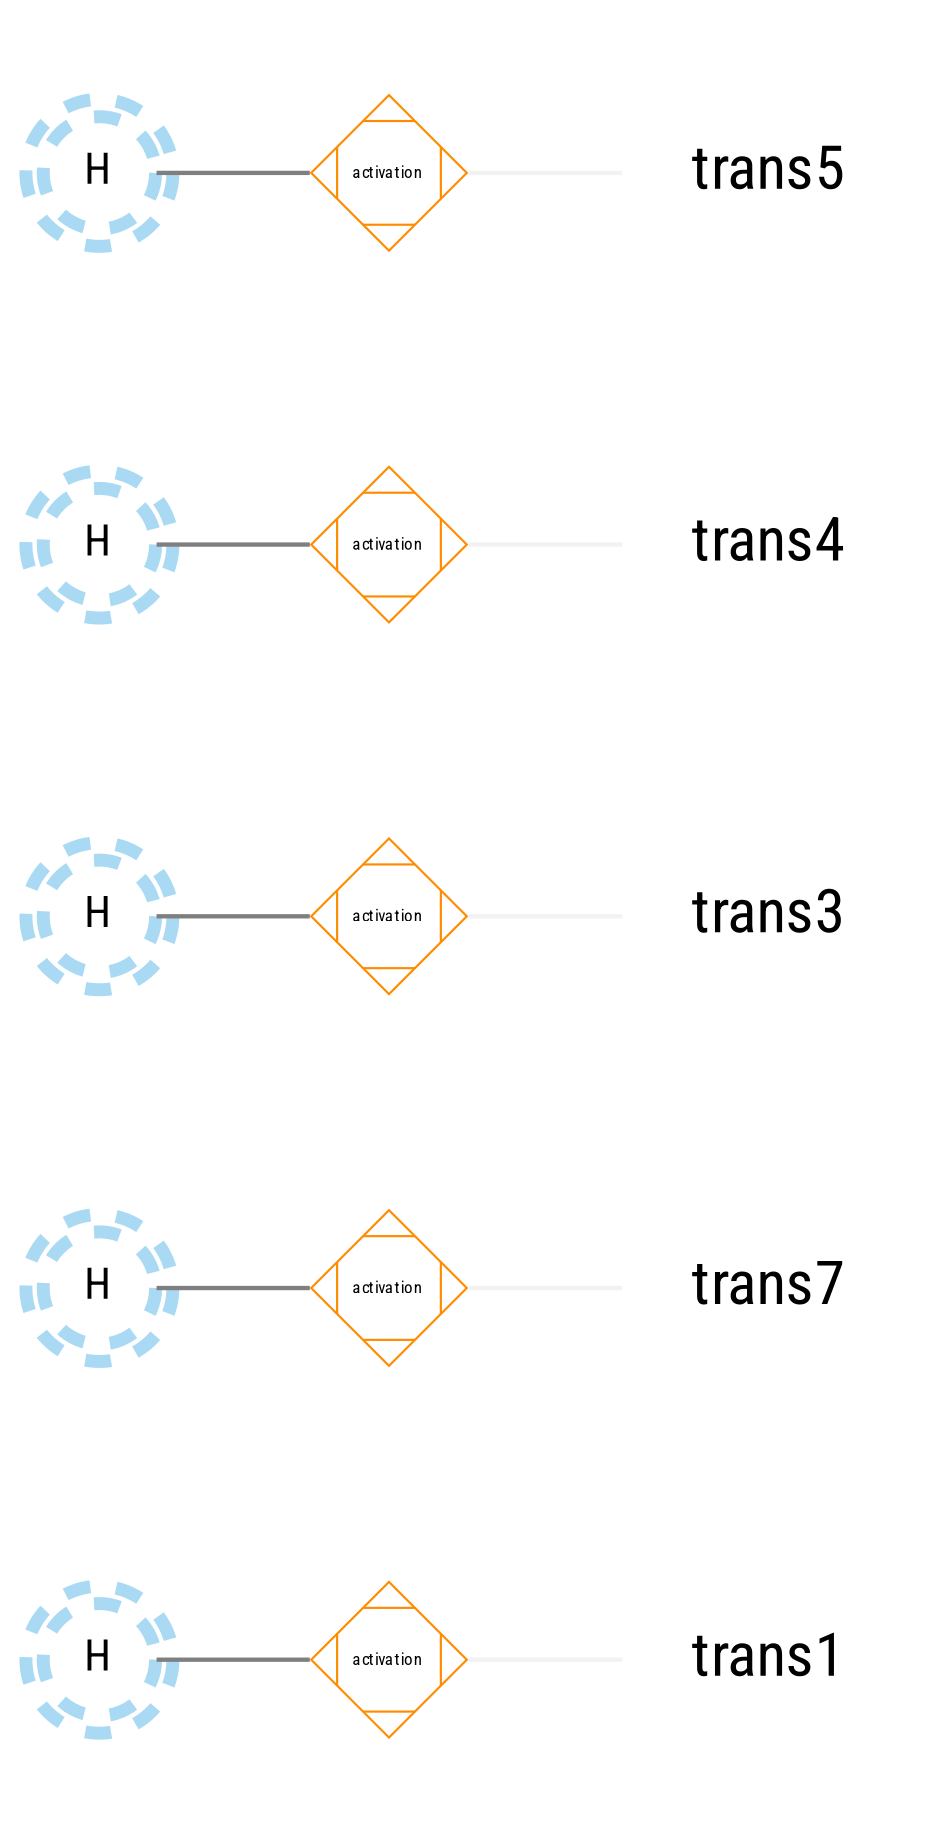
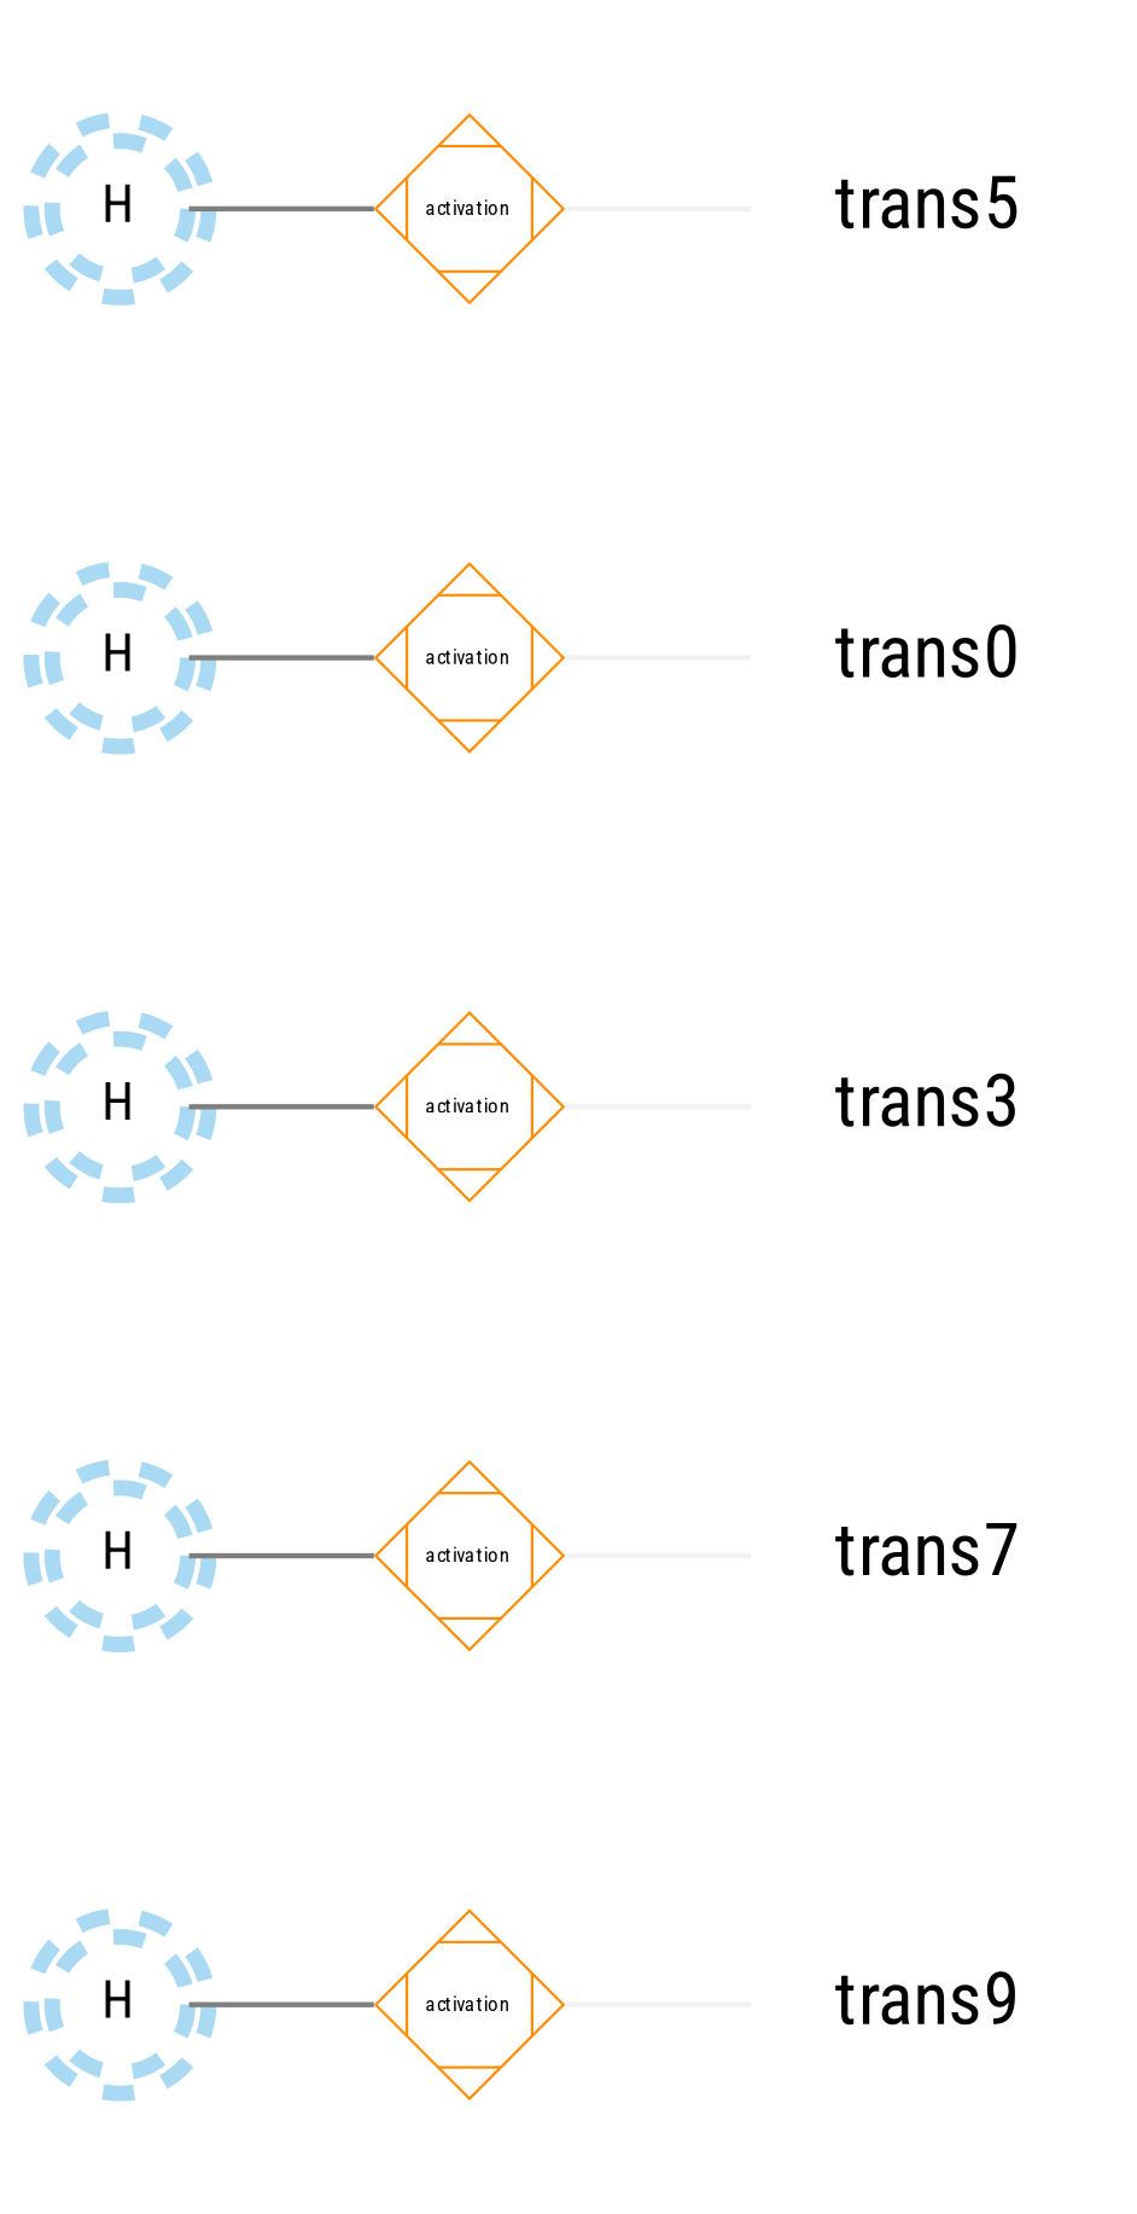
  digraph {
    rankdir=LR
    node [color="#56B4E980" fixedsize=True fontname="Roboto Condensed" shape=doublecircle]
    edge [arrowhead=none color=gray50 minlen=1 penwidth=1]
    n1 [fontsize=10 label=H penwidth=3 style=dashed width=.25]
    n2 [color=darkorange fillcolor=white fontsize=4 label=activation penwidth=.5 shape=Mdiamond width=.5]
-   trans1 [color=transparent shape=circle fixedsize=""]
+   trans1 [color=transparent shape=circle label=trans9 fixedsize=""]
    n4 [fontsize=10 label=H penwidth=3 style=dashed width=.25]
    n5 [color=darkorange fillcolor=white fontsize=4 label=activation penwidth=.5 shape=Mdiamond width=.5]
    n6 [color=transparent label=trans7 shape=circle fixedsize=""]
    n7 [fontsize=10 label=H penwidth=3 style=dashed width=.25]
    n8 [color=darkorange fillcolor=white fontsize=4 label=activation penwidth=.5 shape=Mdiamond width=.5]
    trans3 [color=transparent shape=circle fixedsize=""]
    n10 [fontsize=10 label=H penwidth=3 style=dashed width=.25]
    n11 [color=darkorange fillcolor=white fontsize=4 label=activation penwidth=.5 shape=Mdiamond width=.5]
-   trans4 [color=transparent shape=circle fixedsize=""]
+   trans4 [color=transparent shape=circle label=trans0 fixedsize=""]
    n13 [fontsize=10 label=H penwidth=3 style=dashed width=.25]
    n14 [color=darkorange fillcolor=white fontsize=4 label=activation penwidth=.5 shape=Mdiamond width=.5]
    trans5 [color=transparent shape=circle fixedsize=""]
    n1 -> n2
    n2 -> trans1 [arrowsize=0.5 color=gray95]
    n4 -> n5
    n5 -> n6 [arrowsize=0.5 color=gray95]
    n7 -> n8
    n8 -> trans3 [arrowsize=0.5 color=gray95]
    n10 -> n11
    n11 -> trans4 [arrowsize=0.5 color=gray95]
    n13 -> n14
    n14 -> trans5 [arrowsize=0.5 color=gray95]
  }
